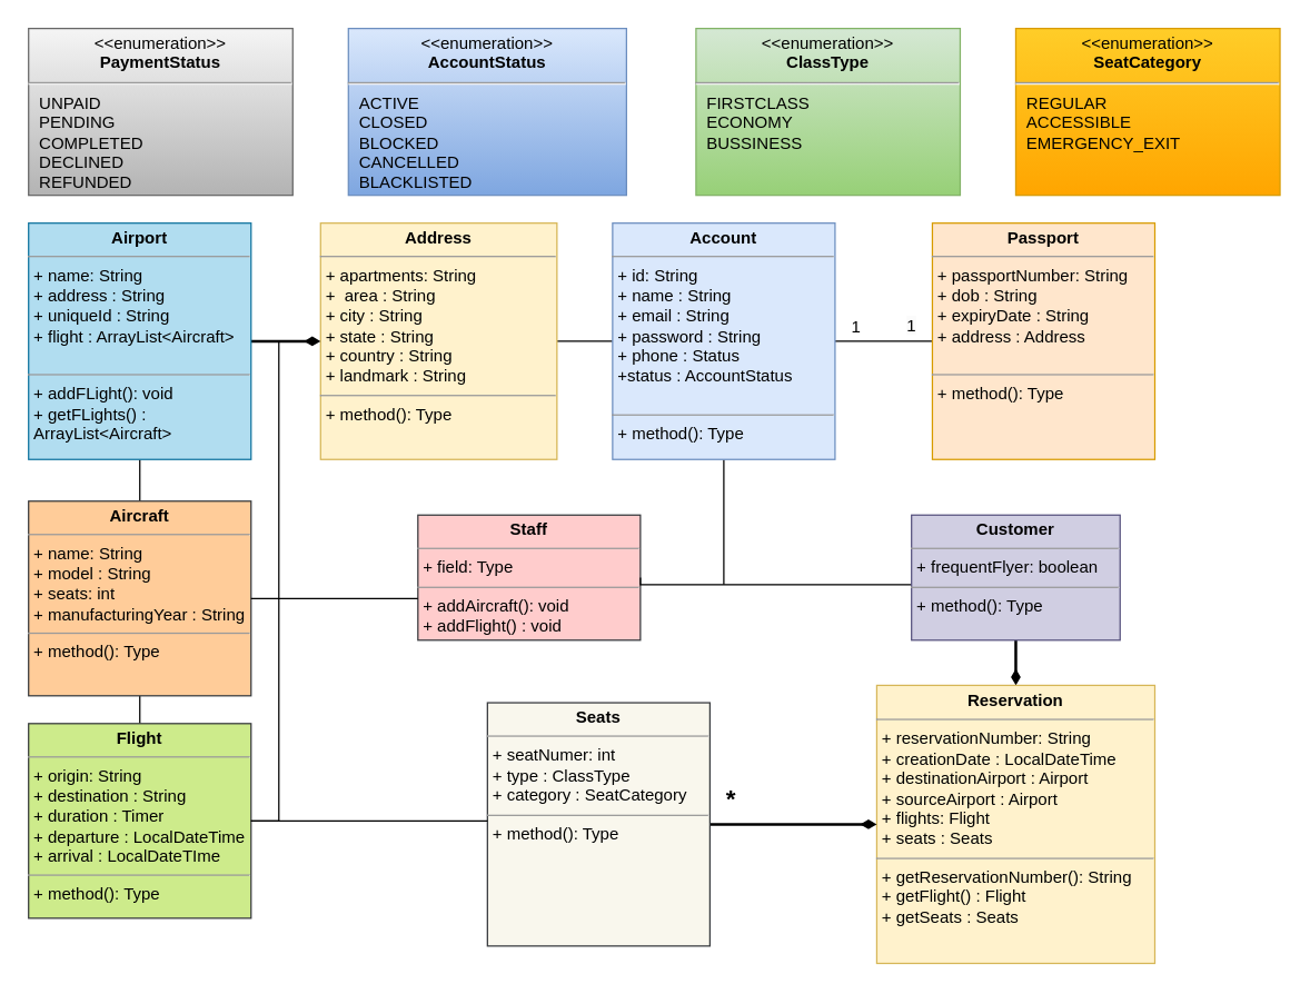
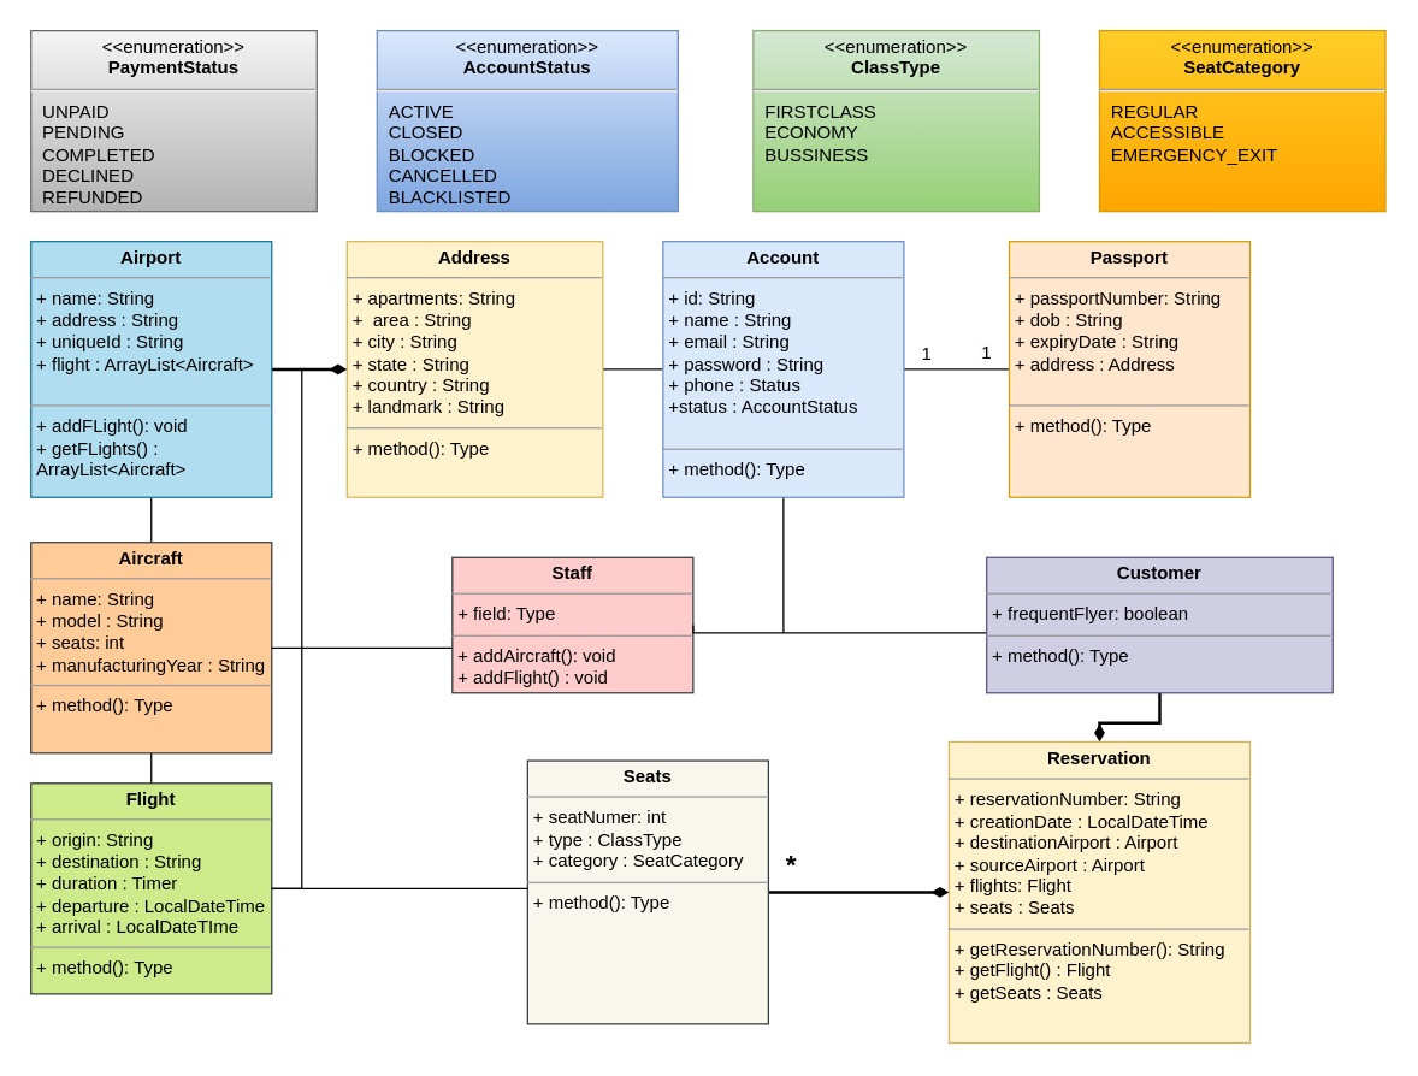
  <mxCell id="0" />
  <mxCell id="1" parent="0" />
  <mxCell id="2" style="edgeStyle=orthogonalEdgeStyle;rounded=0;orthogonalLoop=1;jettySize=auto;html=1;endArrow=none;endFill=0;" edge="1" parent="1" source="5"><mxGeometry relative="1" as="geometry"><mxPoint x="520" y="420" as="targetPoint" /></mxGeometry></mxCell>
  <mxCell id="3" value="" style="edgeStyle=orthogonalEdgeStyle;rounded=0;orthogonalLoop=1;jettySize=auto;html=1;endArrow=none;endFill=0;" edge="1" parent="1" source="5" target="13"><mxGeometry relative="1" as="geometry" /></mxCell>
  <mxCell id="4" value="" style="edgeStyle=orthogonalEdgeStyle;rounded=0;orthogonalLoop=1;jettySize=auto;html=1;endArrow=none;endFill=0;" edge="1" parent="1" source="5" target="14"><mxGeometry relative="1" as="geometry" /></mxCell>
  <mxCell id="5" value="&lt;p style=&quot;margin:0px;margin-top:4px;text-align:center;&quot;&gt;&lt;b&gt;Account&lt;/b&gt;&lt;/p&gt;&lt;hr size=&quot;1&quot;&gt;&lt;p style=&quot;margin:0px;margin-left:4px;&quot;&gt;+ id: String&lt;/p&gt;&lt;p style=&quot;margin:0px;margin-left:4px;&quot;&gt;+ name : String&lt;/p&gt;&lt;p style=&quot;margin:0px;margin-left:4px;&quot;&gt;+ email : String&lt;/p&gt;&lt;p style=&quot;margin:0px;margin-left:4px;&quot;&gt;+ password : String&lt;/p&gt;&lt;p style=&quot;margin:0px;margin-left:4px;&quot;&gt;+ phone : Status&lt;/p&gt;&lt;p style=&quot;margin:0px;margin-left:4px;&quot;&gt;+status : AccountStatus&lt;/p&gt;&lt;p style=&quot;margin:0px;margin-left:4px;&quot;&gt;&lt;br&gt;&lt;/p&gt;&lt;hr size=&quot;1&quot;&gt;&lt;p style=&quot;margin:0px;margin-left:4px;&quot;&gt;+ method(): Type&lt;/p&gt;" style="verticalAlign=top;align=left;overflow=fill;fontSize=12;fontFamily=Helvetica;html=1;whiteSpace=wrap;fillColor=#dae8fc;strokeColor=#6c8ebf;" vertex="1" parent="1"><mxGeometry x="440" y="160" width="160" height="170" as="geometry" /></mxCell>
  <mxCell id="6" value="&lt;p style=&quot;margin:0px;margin-top:4px;text-align:center;&quot;&gt;&lt;b&gt;Staff&lt;/b&gt;&lt;/p&gt;&lt;hr size=&quot;1&quot;&gt;&lt;p style=&quot;margin:0px;margin-left:4px;&quot;&gt;+ field: Type&lt;/p&gt;&lt;hr size=&quot;1&quot;&gt;&lt;p style=&quot;margin:0px;margin-left:4px;&quot;&gt;+ addAircraft(): void&lt;/p&gt;&lt;p style=&quot;margin:0px;margin-left:4px;&quot;&gt;+ addFlight() : void&lt;/p&gt;" style="verticalAlign=top;align=left;overflow=fill;fontSize=12;fontFamily=Helvetica;html=1;whiteSpace=wrap;fillColor=#ffcccc;strokeColor=#36393d;" vertex="1" parent="1"><mxGeometry x="300" y="370" width="160" height="90" as="geometry" /></mxCell>
  <mxCell id="7" style="edgeStyle=orthogonalEdgeStyle;rounded=0;orthogonalLoop=1;jettySize=auto;html=1;entryX=1;entryY=0.5;entryDx=0;entryDy=0;endArrow=none;endFill=0;" edge="1" parent="1" source="9" target="6"><mxGeometry relative="1" as="geometry"><Array as="points"><mxPoint x="460" y="420" /></Array></mxGeometry></mxCell>
  <mxCell id="8" value="" style="edgeStyle=orthogonalEdgeStyle;rounded=0;orthogonalLoop=1;jettySize=auto;html=1;endArrow=diamondThin;endFill=1;strokeWidth=2;" edge="1" parent="1" source="9" target="10"><mxGeometry relative="1" as="geometry" /></mxCell>
- <mxCell id="9" value="&lt;p style=&quot;margin:0px;margin-top:4px;text-align:center;&quot;&gt;&lt;b&gt;Customer&lt;/b&gt;&lt;/p&gt;&lt;hr size=&quot;1&quot;&gt;&lt;p style=&quot;margin:0px;margin-left:4px;&quot;&gt;+ frequentFlyer: boolean&lt;/p&gt;&lt;hr size=&quot;1&quot;&gt;&lt;p style=&quot;margin:0px;margin-left:4px;&quot;&gt;+ method(): Type&lt;/p&gt;" style="verticalAlign=top;align=left;overflow=fill;fontSize=12;fontFamily=Helvetica;html=1;whiteSpace=wrap;fillColor=#d0cee2;strokeColor=#56517e;" vertex="1" parent="1"><mxGeometry x="655" y="370" width="150" height="90" as="geometry" /></mxCell>
+ <mxCell id="9" value="&lt;p style=&quot;margin:0px;margin-top:4px;text-align:center;&quot;&gt;&lt;b&gt;Customer&lt;/b&gt;&lt;/p&gt;&lt;hr size=&quot;1&quot;&gt;&lt;p style=&quot;margin:0px;margin-left:4px;&quot;&gt;+ frequentFlyer: boolean&lt;/p&gt;&lt;hr size=&quot;1&quot;&gt;&lt;p style=&quot;margin:0px;margin-left:4px;&quot;&gt;+ method(): Type&lt;/p&gt;" style="verticalAlign=top;align=left;overflow=fill;fontSize=12;fontFamily=Helvetica;html=1;whiteSpace=wrap;fillColor=#d0cee2;strokeColor=#56517e;" vertex="1" parent="1"><mxGeometry x="655" y="370" width="230" height="90" as="geometry" /></mxCell>
  <mxCell id="10" value="&lt;p style=&quot;margin:0px;margin-top:4px;text-align:center;&quot;&gt;&lt;b&gt;Reservation&lt;/b&gt;&lt;/p&gt;&lt;hr size=&quot;1&quot;&gt;&lt;p style=&quot;margin:0px;margin-left:4px;&quot;&gt;+ reservationNumber: String&lt;/p&gt;&lt;p style=&quot;margin:0px;margin-left:4px;&quot;&gt;+ creationDate : LocalDateTime&lt;/p&gt;&lt;p style=&quot;margin:0px;margin-left:4px;&quot;&gt;+ destinationAirport : Airport&lt;/p&gt;&lt;p style=&quot;margin:0px;margin-left:4px;&quot;&gt;+ sourceAirport : Airport&lt;/p&gt;&lt;p style=&quot;margin:0px;margin-left:4px;&quot;&gt;+ flights: Flight&lt;/p&gt;&lt;p style=&quot;margin:0px;margin-left:4px;&quot;&gt;+ seats : Seats&lt;/p&gt;&lt;hr size=&quot;1&quot;&gt;&lt;p style=&quot;margin:0px;margin-left:4px;&quot;&gt;+ getReservationNumber(): String&lt;/p&gt;&lt;p style=&quot;margin:0px;margin-left:4px;&quot;&gt;+ getFlight() : Flight&lt;/p&gt;&lt;p style=&quot;margin:0px;margin-left:4px;&quot;&gt;+ getSeats : Seats&lt;span style=&quot;white-space: pre;&quot;&gt;&#09;&lt;/span&gt;&lt;/p&gt;" style="verticalAlign=top;align=left;overflow=fill;fontSize=12;fontFamily=Helvetica;html=1;whiteSpace=wrap;fillColor=#fff2cc;strokeColor=#d6b656;strokeWidth=1;" vertex="1" parent="1"><mxGeometry x="630" y="492.5" width="200" height="200" as="geometry" /></mxCell>
  <mxCell id="11" style="edgeStyle=orthogonalEdgeStyle;rounded=0;orthogonalLoop=1;jettySize=auto;html=1;exitX=1;exitY=0.5;exitDx=0;exitDy=0;entryX=0;entryY=0.5;entryDx=0;entryDy=0;endArrow=diamondThin;endFill=1;strokeWidth=2;" edge="1" parent="1" source="12" target="10"><mxGeometry relative="1" as="geometry" /></mxCell>
  <mxCell id="12" value="&lt;p style=&quot;margin:0px;margin-top:4px;text-align:center;&quot;&gt;&lt;b&gt;Seats&lt;/b&gt;&lt;/p&gt;&lt;hr size=&quot;1&quot;&gt;&lt;p style=&quot;margin:0px;margin-left:4px;&quot;&gt;+ seatNumer: int&lt;/p&gt;&lt;p style=&quot;margin:0px;margin-left:4px;&quot;&gt;+ type : ClassType&lt;/p&gt;&lt;p style=&quot;margin:0px;margin-left:4px;&quot;&gt;+ category : SeatCategory&lt;/p&gt;&lt;hr size=&quot;1&quot;&gt;&lt;p style=&quot;margin:0px;margin-left:4px;&quot;&gt;+ method(): Type&lt;/p&gt;" style="verticalAlign=top;align=left;overflow=fill;fontSize=12;fontFamily=Helvetica;html=1;whiteSpace=wrap;fillColor=#f9f7ed;strokeColor=#36393d;" vertex="1" parent="1"><mxGeometry x="350" y="505" width="160" height="175" as="geometry" /></mxCell>
  <mxCell id="13" value="&lt;p style=&quot;margin:0px;margin-top:4px;text-align:center;&quot;&gt;&lt;b&gt;Passport&lt;/b&gt;&lt;/p&gt;&lt;hr size=&quot;1&quot;&gt;&lt;p style=&quot;margin:0px;margin-left:4px;&quot;&gt;+ passportNumber: String&lt;/p&gt;&lt;p style=&quot;margin:0px;margin-left:4px;&quot;&gt;+ dob : String&lt;/p&gt;&lt;p style=&quot;margin:0px;margin-left:4px;&quot;&gt;+ expiryDate : String&lt;/p&gt;&lt;p style=&quot;margin:0px;margin-left:4px;&quot;&gt;+ address : Address&lt;/p&gt;&lt;p style=&quot;margin:0px;margin-left:4px;&quot;&gt;&lt;br&gt;&lt;/p&gt;&lt;hr size=&quot;1&quot;&gt;&lt;p style=&quot;margin:0px;margin-left:4px;&quot;&gt;+ method(): Type&lt;/p&gt;" style="verticalAlign=top;align=left;overflow=fill;fontSize=12;fontFamily=Helvetica;html=1;whiteSpace=wrap;fillColor=#ffe6cc;strokeColor=#d79b00;" vertex="1" parent="1"><mxGeometry x="670" y="160" width="160" height="170" as="geometry" /></mxCell>
  <mxCell id="14" value="&lt;p style=&quot;margin:0px;margin-top:4px;text-align:center;&quot;&gt;&lt;b&gt;Address&lt;/b&gt;&lt;/p&gt;&lt;hr size=&quot;1&quot;&gt;&lt;p style=&quot;margin:0px;margin-left:4px;&quot;&gt;+ apartments: String&lt;/p&gt;&lt;p style=&quot;margin:0px;margin-left:4px;&quot;&gt;+&amp;nbsp; area : String&lt;/p&gt;&lt;p style=&quot;margin:0px;margin-left:4px;&quot;&gt;+ city : String&lt;/p&gt;&lt;p style=&quot;margin:0px;margin-left:4px;&quot;&gt;+ state : String&lt;/p&gt;&lt;p style=&quot;margin:0px;margin-left:4px;&quot;&gt;+ country : String&lt;/p&gt;&lt;p style=&quot;margin:0px;margin-left:4px;&quot;&gt;+ landmark : String&lt;/p&gt;&lt;hr size=&quot;1&quot;&gt;&lt;p style=&quot;margin:0px;margin-left:4px;&quot;&gt;+ method(): Type&lt;/p&gt;" style="verticalAlign=top;align=left;overflow=fill;fontSize=12;fontFamily=Helvetica;html=1;whiteSpace=wrap;fillColor=#fff2cc;strokeColor=#d6b656;" vertex="1" parent="1"><mxGeometry x="230" y="160" width="170" height="170" as="geometry" /></mxCell>
  <mxCell id="15" style="edgeStyle=orthogonalEdgeStyle;rounded=0;orthogonalLoop=1;jettySize=auto;html=1;exitX=0.5;exitY=0;exitDx=0;exitDy=0;entryX=0.5;entryY=1;entryDx=0;entryDy=0;endArrow=none;endFill=0;" edge="1" parent="1" source="16" target="18"><mxGeometry relative="1" as="geometry" /></mxCell>
  <mxCell id="16" value="&lt;p style=&quot;margin:0px;margin-top:4px;text-align:center;&quot;&gt;&lt;b&gt;Flight&lt;/b&gt;&lt;/p&gt;&lt;hr size=&quot;1&quot;&gt;&lt;p style=&quot;margin:0px;margin-left:4px;&quot;&gt;+ origin: String&lt;/p&gt;&lt;p style=&quot;margin:0px;margin-left:4px;&quot;&gt;+ destination : String&lt;/p&gt;&lt;p style=&quot;margin:0px;margin-left:4px;&quot;&gt;+ duration : Timer&lt;/p&gt;&lt;p style=&quot;margin:0px;margin-left:4px;&quot;&gt;+ departure : LocalDateTime&lt;/p&gt;&lt;p style=&quot;margin:0px;margin-left:4px;&quot;&gt;+ arrival : LocalDateTIme&lt;/p&gt;&lt;hr size=&quot;1&quot;&gt;&lt;p style=&quot;margin:0px;margin-left:4px;&quot;&gt;+ method(): Type&lt;/p&gt;" style="verticalAlign=top;align=left;overflow=fill;fontSize=12;fontFamily=Helvetica;html=1;whiteSpace=wrap;fillColor=#cdeb8b;strokeColor=#36393d;" vertex="1" parent="1"><mxGeometry x="20" y="520" width="160" height="140" as="geometry" /></mxCell>
  <mxCell id="17" value="" style="edgeStyle=orthogonalEdgeStyle;rounded=0;orthogonalLoop=1;jettySize=auto;html=1;endArrow=none;endFill=0;" edge="1" parent="1" source="18" target="21"><mxGeometry relative="1" as="geometry" /></mxCell>
  <mxCell id="18" value="&lt;p style=&quot;margin:0px;margin-top:4px;text-align:center;&quot;&gt;&lt;b&gt;Aircraft&lt;/b&gt;&lt;/p&gt;&lt;hr size=&quot;1&quot;&gt;&lt;p style=&quot;margin:0px;margin-left:4px;&quot;&gt;+ name: String&lt;/p&gt;&lt;p style=&quot;margin:0px;margin-left:4px;&quot;&gt;+ model : String&lt;/p&gt;&lt;p style=&quot;margin:0px;margin-left:4px;&quot;&gt;+ seats: int&lt;/p&gt;&lt;p style=&quot;margin:0px;margin-left:4px;&quot;&gt;+ manufacturingYear : String&lt;/p&gt;&lt;hr size=&quot;1&quot;&gt;&lt;p style=&quot;margin:0px;margin-left:4px;&quot;&gt;+ method(): Type&lt;/p&gt;" style="verticalAlign=top;align=left;overflow=fill;fontSize=12;fontFamily=Helvetica;html=1;whiteSpace=wrap;fillColor=#ffcc99;strokeColor=#36393d;" vertex="1" parent="1"><mxGeometry x="20" y="360" width="160" height="140" as="geometry" /></mxCell>
  <mxCell id="19" value="" style="edgeStyle=orthogonalEdgeStyle;rounded=0;orthogonalLoop=1;jettySize=auto;html=1;endArrow=diamondThin;endFill=1;strokeWidth=2;" edge="1" parent="1" source="21" target="14"><mxGeometry relative="1" as="geometry" /></mxCell>
  <mxCell id="20" style="edgeStyle=orthogonalEdgeStyle;rounded=0;orthogonalLoop=1;jettySize=auto;html=1;exitX=1;exitY=0.5;exitDx=0;exitDy=0;entryX=1;entryY=0.5;entryDx=0;entryDy=0;endArrow=none;endFill=0;" edge="1" parent="1" source="21" target="16"><mxGeometry relative="1" as="geometry" /></mxCell>
  <mxCell id="21" value="&lt;p style=&quot;margin:0px;margin-top:4px;text-align:center;&quot;&gt;&lt;b&gt;Airport&lt;/b&gt;&lt;/p&gt;&lt;hr size=&quot;1&quot;&gt;&lt;p style=&quot;margin:0px;margin-left:4px;&quot;&gt;+ name: String&lt;/p&gt;&lt;p style=&quot;margin:0px;margin-left:4px;&quot;&gt;+ address : String&lt;/p&gt;&lt;p style=&quot;margin:0px;margin-left:4px;&quot;&gt;+ uniqueId : String&lt;/p&gt;&lt;p style=&quot;margin:0px;margin-left:4px;&quot;&gt;+ flight : ArrayList&amp;lt;Aircraft&amp;gt;&lt;/p&gt;&lt;p style=&quot;margin:0px;margin-left:4px;&quot;&gt;&lt;br&gt;&lt;/p&gt;&lt;hr size=&quot;1&quot;&gt;&lt;p style=&quot;margin:0px;margin-left:4px;&quot;&gt;+ addFLight(): void&lt;/p&gt;&lt;p style=&quot;margin:0px;margin-left:4px;&quot;&gt;+ getFLights() : ArrayList&amp;lt;Aircraft&amp;gt;&lt;/p&gt;" style="verticalAlign=top;align=left;overflow=fill;fontSize=12;fontFamily=Helvetica;html=1;whiteSpace=wrap;fillColor=#b1ddf0;strokeColor=#10739e;" vertex="1" parent="1"><mxGeometry x="20" y="160" width="160" height="170" as="geometry" /></mxCell>
  <mxCell id="22" value="&lt;p style=&quot;margin:0px;margin-top:4px;text-align:center;&quot;&gt;&amp;lt;&amp;lt;enumeration&amp;gt;&amp;gt;&lt;br&gt;&lt;b&gt;PaymentStatus&lt;/b&gt;&lt;/p&gt;&lt;hr&gt;&lt;p style=&quot;margin:0px;margin-left:8px;text-align:left;&quot;&gt;UNPAID&lt;br&gt;PENDING&lt;/p&gt;&lt;p style=&quot;margin:0px;margin-left:8px;text-align:left;&quot;&gt;COMPLETED&lt;/p&gt;&lt;p style=&quot;margin:0px;margin-left:8px;text-align:left;&quot;&gt;DECLINED&lt;/p&gt;&lt;p style=&quot;margin:0px;margin-left:8px;text-align:left;&quot;&gt;REFUNDED&lt;/p&gt;&lt;p style=&quot;margin:0px;margin-left:8px;text-align:left;&quot;&gt;&lt;br&gt;&lt;/p&gt;" style="shape=rect;html=1;overflow=fill;whiteSpace=wrap;fillColor=#f5f5f5;gradientColor=#b3b3b3;strokeColor=#666666;" vertex="1" parent="1"><mxGeometry x="20" y="20" width="190" height="120" as="geometry" /></mxCell>
  <mxCell id="23" value="&lt;p style=&quot;margin:0px;margin-top:4px;text-align:center;&quot;&gt;&amp;lt;&amp;lt;enumeration&amp;gt;&amp;gt;&lt;br&gt;&lt;b&gt;AccountStatus&lt;/b&gt;&lt;/p&gt;&lt;hr&gt;&lt;p style=&quot;margin:0px;margin-left:8px;text-align:left;&quot;&gt;ACTIVE&lt;br&gt;CLOSED&lt;/p&gt;&lt;p style=&quot;margin:0px;margin-left:8px;text-align:left;&quot;&gt;BLOCKED&lt;/p&gt;&lt;p style=&quot;margin:0px;margin-left:8px;text-align:left;&quot;&gt;CANCELLED&lt;/p&gt;&lt;p style=&quot;margin:0px;margin-left:8px;text-align:left;&quot;&gt;BLACKLISTED&lt;/p&gt;" style="shape=rect;html=1;overflow=fill;whiteSpace=wrap;fillColor=#dae8fc;gradientColor=#7ea6e0;strokeColor=#6c8ebf;" vertex="1" parent="1"><mxGeometry x="250" y="20" width="200" height="120" as="geometry" /></mxCell>
  <mxCell id="24" value="&lt;p style=&quot;margin:0px;margin-top:4px;text-align:center;&quot;&gt;&amp;lt;&amp;lt;enumeration&amp;gt;&amp;gt;&lt;br&gt;&lt;b&gt;ClassType&lt;/b&gt;&lt;/p&gt;&lt;hr&gt;&lt;p style=&quot;margin:0px;margin-left:8px;text-align:left;&quot;&gt;FIRSTCLASS&lt;/p&gt;&lt;p style=&quot;margin:0px;margin-left:8px;text-align:left;&quot;&gt;ECONOMY&lt;/p&gt;&lt;p style=&quot;margin:0px;margin-left:8px;text-align:left;&quot;&gt;BUSSINESS&lt;/p&gt;" style="shape=rect;html=1;overflow=fill;whiteSpace=wrap;fillColor=#d5e8d4;gradientColor=#97d077;strokeColor=#82b366;" vertex="1" parent="1"><mxGeometry x="500" y="20" width="190" height="120" as="geometry" /></mxCell>
  <mxCell id="25" value="&lt;p style=&quot;margin:0px;margin-top:4px;text-align:center;&quot;&gt;&amp;lt;&amp;lt;enumeration&amp;gt;&amp;gt;&lt;br&gt;&lt;b&gt;SeatCategory&lt;/b&gt;&lt;/p&gt;&lt;hr&gt;&lt;p style=&quot;margin:0px;margin-left:8px;text-align:left;&quot;&gt;REGULAR&lt;br&gt;ACCESSIBLE&lt;/p&gt;&lt;p style=&quot;margin:0px;margin-left:8px;text-align:left;&quot;&gt;EMERGENCY_EXIT&lt;/p&gt;" style="shape=rect;html=1;overflow=fill;whiteSpace=wrap;fillColor=#ffcd28;gradientColor=#ffa500;strokeColor=#d79b00;" vertex="1" parent="1"><mxGeometry x="730" y="20" width="190" height="120" as="geometry" /></mxCell>
  <mxCell id="26" value="1" style="text;html=1;align=center;verticalAlign=middle;resizable=0;points=[];autosize=1;strokeColor=none;fillColor=none;" vertex="1" parent="1"><mxGeometry x="600" y="220" width="30" height="30" as="geometry" /></mxCell>
  <mxCell id="27" value="&lt;span style=&quot;color: rgb(0, 0, 0); font-family: Helvetica; font-size: 12px; font-style: normal; font-variant-ligatures: normal; font-variant-caps: normal; font-weight: 400; letter-spacing: normal; orphans: 2; text-align: center; text-indent: 0px; text-transform: none; widows: 2; word-spacing: 0px; -webkit-text-stroke-width: 0px; background-color: rgb(251, 251, 251); text-decoration-thickness: initial; text-decoration-style: initial; text-decoration-color: initial; float: none; display: inline !important;&quot;&gt;1&lt;/span&gt;" style="text;whiteSpace=wrap;html=1;" vertex="1" parent="1"><mxGeometry x="650" y="220" width="40" height="40" as="geometry" /></mxCell>
  <mxCell id="28" style="edgeStyle=orthogonalEdgeStyle;rounded=0;orthogonalLoop=1;jettySize=auto;html=1;endArrow=none;endFill=0;" edge="1" parent="1" source="18"><mxGeometry relative="1" as="geometry"><mxPoint x="300" y="430" as="targetPoint" /></mxGeometry></mxCell>
  <mxCell id="29" style="edgeStyle=orthogonalEdgeStyle;rounded=0;orthogonalLoop=1;jettySize=auto;html=1;exitX=1;exitY=0.5;exitDx=0;exitDy=0;endArrow=none;endFill=0;" edge="1" parent="1" source="16"><mxGeometry relative="1" as="geometry"><mxPoint x="350" y="590" as="targetPoint" /></mxGeometry></mxCell>
  <mxCell id="30" value="&lt;font size=&quot;1&quot; style=&quot;&quot;&gt;&lt;b style=&quot;font-size: 18px;&quot;&gt;*&lt;/b&gt;&lt;/font&gt;" style="text;html=1;align=center;verticalAlign=middle;resizable=0;points=[];autosize=1;strokeColor=none;fillColor=none;strokeWidth=3;" vertex="1" parent="1"><mxGeometry x="510" y="555" width="30" height="40" as="geometry" /></mxCell>
